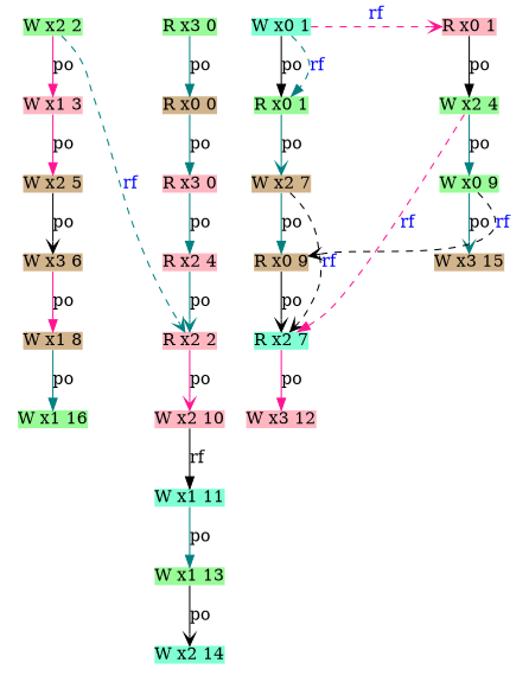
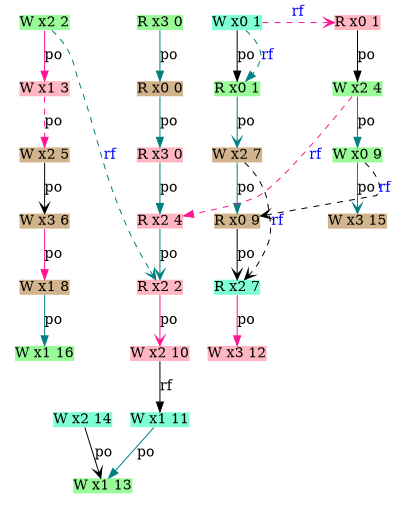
  digraph {
    node [fillcolor=tan idx=3 loc=2 shape=plain style=filled th=2 type=W]
    edge [arrowhead=normal color=teal]
    n1 [fillcolor=aquamarine idx=8 label="W x2 14"]
    n2 [idx=4 label="W x1 8" loc=1 th=3]
    n3 [fillcolor=palegreen idx=5 label="W x1 16" loc=1 th=3]
    n4 [label="W x3 15" loc=3 th=1]
    n5 [fillcolor=palegreen idx=0 label="W x2 2" th=3]
    n6 [fillcolor=lightpink idx=1 label="W x1 3" loc=1 th=3]
    n7 [fillcolor=lightpink idx=4 label="R x2 2" type=R]
    n8 [idx=2 label="W x2 5" th=3]
    n9 [fillcolor=lightpink idx=5 label="W x2 10"]
    n10 [fillcolor=lightpink idx=5 label="W x3 12" loc=3 th=0]
    n11 [label="W x3 6" loc=3 th=3]
    n12 [label="R x0 9" loc=0 th=0 type=R]
    n13 [fillcolor=aquamarine idx=4 label="R x2 7" th=0 type=R]
    n14 [fillcolor=palegreen idx=0 label="R x3 0" loc=3 type=R]
    n15 [idx=1 label="R x0 0" loc=0 type=R]
    n16 [fillcolor=lightpink idx=2 label="R x3 0" loc=3 type=R]
    n17 [fillcolor=lightpink label="R x2 4" type=R]
    n18 [fillcolor=aquamarine idx=6 label="W x1 11" loc=1]
    n19 [idx=2 label="W x2 7" th=0]
    n20 [fillcolor=palegreen idx=7 label="W x1 13" loc=1]
    n21 [fillcolor=palegreen idx=1 label="W x2 4" th=1]
    n22 [fillcolor=palegreen idx=2 label="W x0 9" loc=0 th=1]
    n23 [fillcolor=lightpink idx=0 label="R x0 1" loc=0 th=1 type=R]
    n24 [fillcolor=aquamarine idx=0 label="W x0 1" loc=0 th=0]
    n25 [fillcolor=palegreen idx=1 label="R x0 1" loc=0 th=0 type=R]
    n2 -> n3 [label=po]
    n5 -> n6 [color=deeppink label=po]
    n5 -> n7 [arrowhead=vee constraint=false fontcolor=blue from_idx=0 from_th=3 label=rf style=dashed to_idx=4 to_th=2]
-   n6 -> n8 [color=deeppink label=po]
+   n6 -> n8 [color=deeppink label=po style=dashed]
    n7 -> n9 [arrowhead=vee color=deeppink label=po]
    n8 -> n11 [arrowhead=vee color=black label=po]
    n9 -> n18 [color=black label=rf]
    n11 -> n2 [color=deeppink label=po]
    n12 -> n13 [arrowhead=vee color=black label=po]
    n13 -> n10 [color=deeppink label=po]
    n14 -> n15 [label=po]
    n15 -> n16 [label=po]
    n16 -> n17 [label=po]
    n17 -> n7 [arrowhead=vee label=po]
    n18 -> n20 [label=po]
    n19 -> n12 [label=po]
    n19 -> n13 [arrowhead=vee color=black constraint=false fontcolor=blue from_idx=2 from_th=0 label=rf style=dashed to_idx=4 to_th=0]
-   n20 -> n1 [arrowhead=vee color=black label=po]
-   n21 -> n13 [color=deeppink constraint=false fontcolor=blue from_idx=1 from_th=1 label=rf style=dashed to_idx=3 to_th=2]
+   n1 -> n20 [arrowhead=vee color=black label=po]
+   n21 -> n17 [color=deeppink constraint=false fontcolor=blue from_idx=1 from_th=1 label=rf style=dashed to_idx=3 to_th=2]
    n21 -> n22 [label=po]
    n22 -> n4 [arrowhead=vee label=po]
    n22 -> n12 [arrowhead=vee color=black constraint=false fontcolor=blue from_idx=2 from_th=1 label=rf style=dashed to_idx=3 to_th=0]
    n23 -> n21 [color=black label=po]
    n24 -> n23 [arrowhead=vee color=deeppink constraint=false fontcolor=blue from_idx=0 from_th=0 label=rf style=dashed to_idx=0 to_th=1]
    n24 -> n25 [color=black label=po]
    n24 -> n25 [constraint=false fontcolor=blue from_idx=0 from_th=0 label=rf style=dashed to_idx=1 to_th=0]
    n25 -> n19 [arrowhead=vee label=po]
  }
